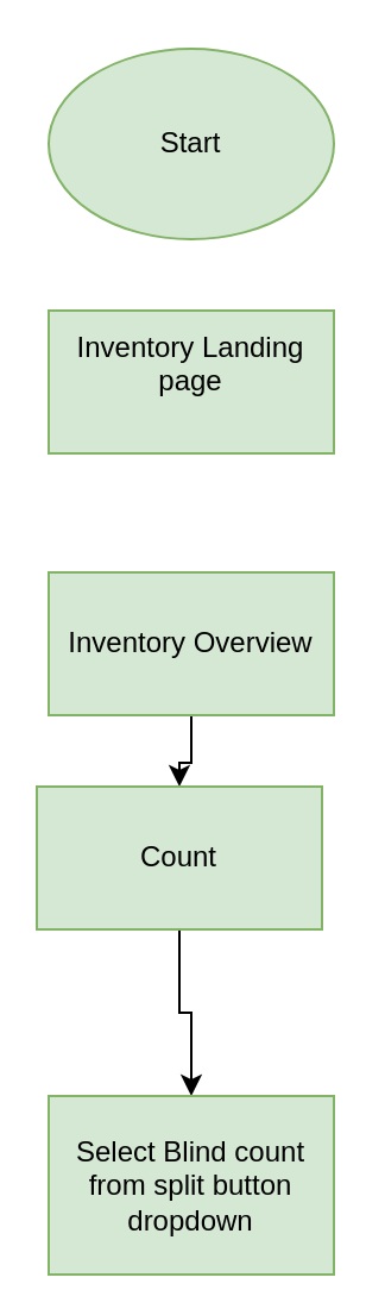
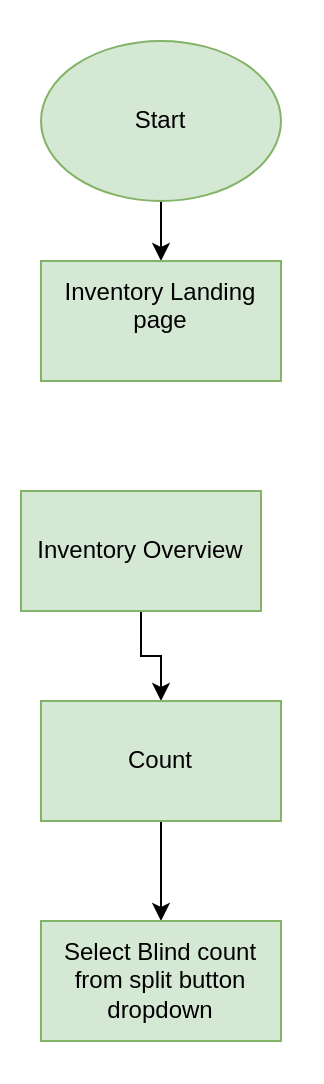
  <mxCell id="0" />
  <mxCell id="1" parent="0" />
+ <mxCell id="2" value="" style="edgeStyle=orthogonalEdgeStyle;rounded=0;orthogonalLoop=1;jettySize=auto;html=1;" parent="1" source="3" target="4" edge="1"><mxGeometry relative="1" as="geometry" /></mxCell>
  <mxCell id="3" value="Start" style="ellipse;whiteSpace=wrap;html=1;fillColor=#d5e8d4;strokeColor=#82b366;" parent="1" vertex="1"><mxGeometry x="20" y="20" width="120" height="80" as="geometry" /></mxCell>
  <mxCell id="4" value="Inventory Landing page&lt;div&gt;&lt;br/&gt;&lt;/div&gt;" style="whiteSpace=wrap;html=1;fillColor=#d5e8d4;strokeColor=#82b366;" parent="1" vertex="1"><mxGeometry x="20" y="130" width="120" height="60" as="geometry" /></mxCell>
  <mxCell id="5" value="" style="edgeStyle=orthogonalEdgeStyle;rounded=0;orthogonalLoop=1;jettySize=auto;html=1;" parent="1" source="6" target="8" edge="1"><mxGeometry relative="1" as="geometry" /></mxCell>
- <mxCell id="6" value="Inventory Overview" style="whiteSpace=wrap;html=1;fillColor=#d5e8d4;strokeColor=#82b366;" parent="1" vertex="1"><mxGeometry x="20" y="240" width="120" height="60" as="geometry" /></mxCell>
+ <mxCell id="6" value="Inventory Overview" style="whiteSpace=wrap;html=1;fillColor=#d5e8d4;strokeColor=#82b366;" parent="1" vertex="1"><mxGeometry x="10" y="245" width="120" height="60" as="geometry" /></mxCell>
  <mxCell id="7" value="" style="edgeStyle=orthogonalEdgeStyle;rounded=0;orthogonalLoop=1;jettySize=auto;html=1;" parent="1" source="8" target="9" edge="1"><mxGeometry relative="1" as="geometry" /></mxCell>
- <mxCell id="8" value="Count" style="whiteSpace=wrap;html=1;fillColor=#d5e8d4;strokeColor=#82b366;" parent="1" vertex="1"><mxGeometry x="15" y="330" width="120" height="60" as="geometry" /></mxCell>
- <mxCell id="9" value="Select Blind count from split button dropdown" style="whiteSpace=wrap;html=1;fillColor=#d5e8d4;strokeColor=#82b366;" parent="1" vertex="1"><mxGeometry x="20" y="460" width="120" height="75" as="geometry" /></mxCell>
+ <mxCell id="8" value="Count" style="whiteSpace=wrap;html=1;fillColor=#d5e8d4;strokeColor=#82b366;" parent="1" vertex="1"><mxGeometry x="20" y="350" width="120" height="60" as="geometry" /></mxCell>
+ <mxCell id="9" value="Select Blind count from split button dropdown" style="whiteSpace=wrap;html=1;fillColor=#d5e8d4;strokeColor=#82b366;" parent="1" vertex="1"><mxGeometry x="20" y="460" width="120" height="60" as="geometry" /></mxCell>
